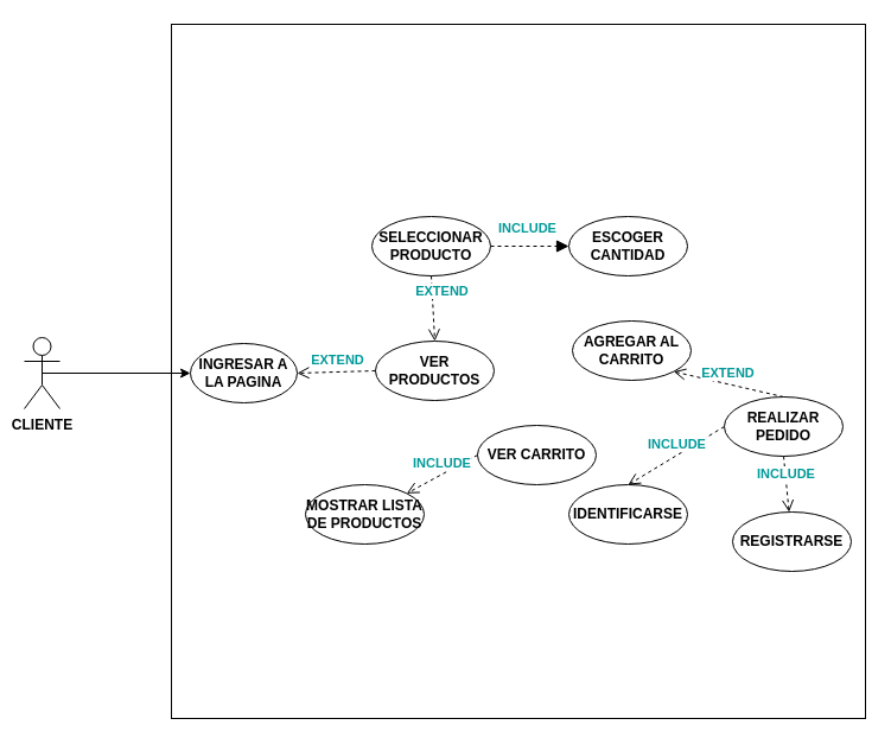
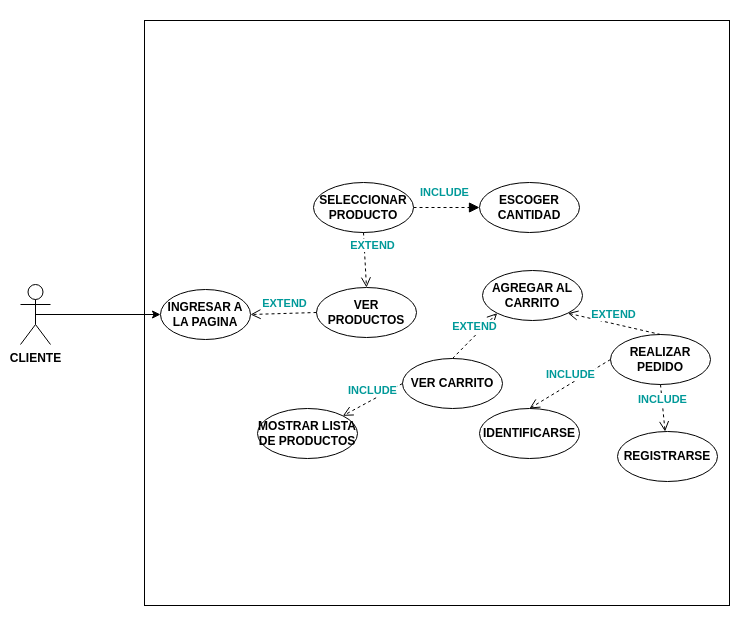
  <mxCell id="0" />
  <mxCell id="1" parent="0" />
  <mxCell id="2" value="" style="whiteSpace=wrap;html=1;aspect=fixed;" vertex="1" parent="1"><mxGeometry x="144" y="20" width="585" height="585" as="geometry" /></mxCell>
  <mxCell id="3" style="edgeStyle=orthogonalEdgeStyle;rounded=0;orthogonalLoop=1;jettySize=auto;html=1;exitX=0.5;exitY=0.5;exitDx=0;exitDy=0;exitPerimeter=0;entryX=0;entryY=0.5;entryDx=0;entryDy=0;fontFamily=Helvetica;fontColor=#FF0000;" edge="1" parent="1" source="4" target="5"><mxGeometry relative="1" as="geometry" /></mxCell>
  <mxCell id="4" value="&lt;b&gt;CLIENTE&lt;/b&gt;" style="shape=umlActor;verticalLabelPosition=bottom;verticalAlign=top;html=1;outlineConnect=0;fillColor=#FFFFFF;strokeColor=#000000;" vertex="1" parent="1"><mxGeometry x="20" y="284" width="30" height="60" as="geometry" /></mxCell>
  <mxCell id="5" value="&lt;b&gt;INGRESAR A LA PAGINA&lt;/b&gt;" style="ellipse;whiteSpace=wrap;html=1;" vertex="1" parent="1"><mxGeometry x="160" y="289" width="90" height="50" as="geometry" /></mxCell>
  <mxCell id="6" value="&lt;b&gt;&lt;font color=&quot;#009999&quot;&gt;INCLUDE&lt;/font&gt;&lt;/b&gt;" style="html=1;verticalAlign=bottom;endArrow=block;dashed=1;endSize=8;rounded=0;entryX=0;entryY=0.5;entryDx=0;entryDy=0;exitX=1;exitY=0.5;exitDx=0;exitDy=0;" edge="1" parent="1" source="8" target="7"><mxGeometry x="-0.061" y="6" relative="1" as="geometry"><mxPoint x="248" y="282" as="sourcePoint" /><mxPoint x="320" y="314" as="targetPoint" /><mxPoint as="offset" /></mxGeometry></mxCell>
  <mxCell id="7" value="&lt;b&gt;ESCOGER CANTIDAD&lt;/b&gt;" style="ellipse;whiteSpace=wrap;html=1;" vertex="1" parent="1"><mxGeometry x="479" y="182" width="100" height="50" as="geometry" /></mxCell>
  <mxCell id="8" value="&lt;b&gt;SELECCIONAR PRODUCTO&lt;/b&gt;" style="ellipse;whiteSpace=wrap;html=1;" vertex="1" parent="1"><mxGeometry x="313" y="182" width="100" height="50" as="geometry" /></mxCell>
  <mxCell id="9" value="&lt;b&gt;&lt;font color=&quot;#009999&quot;&gt;EXTEND&lt;/font&gt;&lt;/b&gt;" style="html=1;verticalAlign=bottom;endArrow=open;dashed=1;endSize=8;rounded=0;fontColor=#FF0000;exitX=0.5;exitY=1;exitDx=0;exitDy=0;entryX=0.5;entryY=0;entryDx=0;entryDy=0;" edge="1" parent="1" source="8" target="10"><mxGeometry x="-0.2" y="8" relative="1" as="geometry"><mxPoint x="530" y="269" as="sourcePoint" /><mxPoint x="450" y="269" as="targetPoint" /><mxPoint as="offset" /></mxGeometry></mxCell>
  <mxCell id="10" value="&lt;b&gt;VER PRODUCTOS&lt;/b&gt;" style="ellipse;whiteSpace=wrap;html=1;" vertex="1" parent="1"><mxGeometry x="316" y="287" width="100" height="50" as="geometry" /></mxCell>
  <mxCell id="11" value="&lt;b&gt;&lt;font color=&quot;#009999&quot;&gt;EXTEND&lt;/font&gt;&lt;/b&gt;" style="html=1;verticalAlign=bottom;endArrow=open;dashed=1;endSize=8;rounded=0;fontFamily=Helvetica;fontColor=#FF0000;exitX=0;exitY=0.5;exitDx=0;exitDy=0;entryX=1;entryY=0.5;entryDx=0;entryDy=0;" edge="1" parent="1" source="10" target="5"><mxGeometry x="-0.017" y="-1" relative="1" as="geometry"><mxPoint x="547" y="318" as="sourcePoint" /><mxPoint x="467" y="318" as="targetPoint" /><mxPoint as="offset" /></mxGeometry></mxCell>
  <mxCell id="12" value="&lt;b&gt;AGREGAR AL CARRITO&lt;/b&gt;" style="ellipse;whiteSpace=wrap;html=1;" vertex="1" parent="1"><mxGeometry x="482" y="270" width="100" height="50" as="geometry" /></mxCell>
  <mxCell id="13" value="&lt;b&gt;VER CARRITO&lt;/b&gt;" style="ellipse;whiteSpace=wrap;html=1;" vertex="1" parent="1"><mxGeometry x="402" y="358" width="100" height="50" as="geometry" /></mxCell>
  <mxCell id="14" value="&lt;b&gt;REALIZAR PEDIDO&lt;/b&gt;" style="ellipse;whiteSpace=wrap;html=1;" vertex="1" parent="1"><mxGeometry x="610" y="334" width="100" height="50" as="geometry" /></mxCell>
  <mxCell id="15" value="&lt;b&gt;IDENTIFICARSE&lt;/b&gt;&lt;span style=&quot;color: rgba(0, 0, 0, 0); font-family: monospace; font-size: 0px; text-align: start;&quot;&gt;%3CmxGraphModel%3E%3Croot%3E%3CmxCell%20id%3D%220%22%2F%3E%3CmxCell%20id%3D%221%22%20parent%3D%220%22%2F%3E%3CmxCell%20id%3D%222%22%20value%3D%22%26lt%3Bb%26gt%3BREALIZAR%20PEDIDO%26lt%3B%2Fb%26gt%3B%22%20style%3D%22ellipse%3BwhiteSpace%3Dwrap%3Bhtml%3D1%3B%22%20vertex%3D%221%22%20parent%3D%221%22%3E%3CmxGeometry%20x%3D%22610%22%20y%3D%22442%22%20width%3D%22100%22%20height%3D%2250%22%20as%3D%22geometry%22%2F%3E%3C%2FmxCell%3E%3C%2Froot%3E%3C%2FmxGraphModel%3E&lt;/span&gt;" style="ellipse;whiteSpace=wrap;html=1;" vertex="1" parent="1"><mxGeometry x="479" y="408" width="100" height="50" as="geometry" /></mxCell>
  <mxCell id="16" value="&lt;b&gt;REGISTRARSE&lt;/b&gt;" style="ellipse;whiteSpace=wrap;html=1;" vertex="1" parent="1"><mxGeometry x="617" y="431" width="100" height="50" as="geometry" /></mxCell>
  <mxCell id="17" value="&lt;b&gt;EXTEND&lt;/b&gt;" style="html=1;verticalAlign=bottom;endArrow=open;dashed=1;endSize=8;rounded=0;fontFamily=Helvetica;fontColor=#009999;exitX=0.5;exitY=0;exitDx=0;exitDy=0;entryX=1;entryY=1;entryDx=0;entryDy=0;" edge="1" parent="1" source="14" target="12"><mxGeometry relative="1" as="geometry"><mxPoint x="414" y="182" as="sourcePoint" /><mxPoint x="334" y="182" as="targetPoint" /></mxGeometry></mxCell>
  <mxCell id="18" value="&lt;b&gt;INCLUDE&lt;/b&gt;" style="html=1;verticalAlign=bottom;endArrow=open;dashed=1;endSize=8;rounded=0;fontFamily=Helvetica;fontColor=#009999;exitX=0;exitY=0.5;exitDx=0;exitDy=0;entryX=0.5;entryY=0;entryDx=0;entryDy=0;" edge="1" parent="1" source="14" target="15"><mxGeometry relative="1" as="geometry"><mxPoint x="414" y="182" as="sourcePoint" /><mxPoint x="334" y="182" as="targetPoint" /></mxGeometry></mxCell>
  <mxCell id="19" value="&lt;b&gt;INCLUDE&lt;/b&gt;" style="html=1;verticalAlign=bottom;endArrow=open;dashed=1;endSize=8;rounded=0;fontFamily=Helvetica;fontColor=#009999;exitX=0.5;exitY=1;exitDx=0;exitDy=0;" edge="1" parent="1" source="14" target="16"><mxGeometry relative="1" as="geometry"><mxPoint x="414" y="182" as="sourcePoint" /><mxPoint x="334" y="182" as="targetPoint" /></mxGeometry></mxCell>
+ <mxCell id="20" value="&lt;b&gt;EXTEND&lt;/b&gt;" style="html=1;verticalAlign=bottom;endArrow=open;dashed=1;endSize=8;rounded=0;fontFamily=Helvetica;fontColor=#009999;entryX=0;entryY=1;entryDx=0;entryDy=0;exitX=0.5;exitY=0;exitDx=0;exitDy=0;" edge="1" parent="1" source="13" target="12"><mxGeometry relative="1" as="geometry"><mxPoint x="461" y="297" as="sourcePoint" /><mxPoint x="381" y="297" as="targetPoint" /></mxGeometry></mxCell>
  <mxCell id="21" value="&lt;b&gt;MOSTRAR LISTA DE PRODUCTOS&lt;/b&gt;" style="ellipse;whiteSpace=wrap;html=1;" vertex="1" parent="1"><mxGeometry x="257" y="408" width="100" height="50" as="geometry" /></mxCell>
  <mxCell id="22" value="&lt;b&gt;INCLUDE&lt;/b&gt;" style="html=1;verticalAlign=bottom;endArrow=open;dashed=1;endSize=8;rounded=0;fontFamily=Helvetica;fontColor=#009999;exitX=0;exitY=0.5;exitDx=0;exitDy=0;entryX=1;entryY=0;entryDx=0;entryDy=0;" edge="1" parent="1" source="13" target="21"><mxGeometry relative="1" as="geometry"><mxPoint x="461" y="291" as="sourcePoint" /><mxPoint x="381" y="291" as="targetPoint" /></mxGeometry></mxCell>
